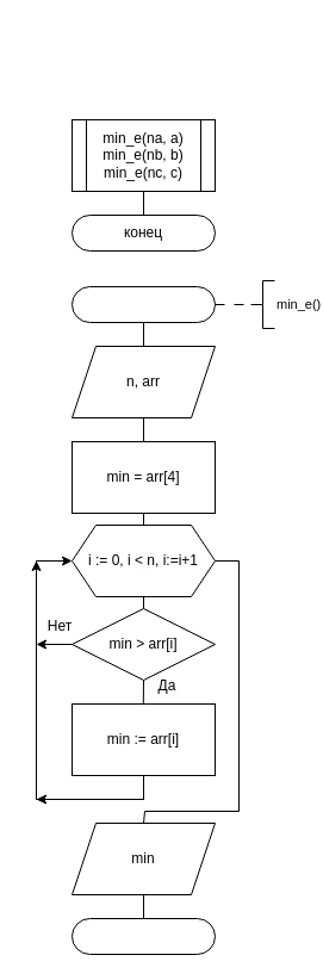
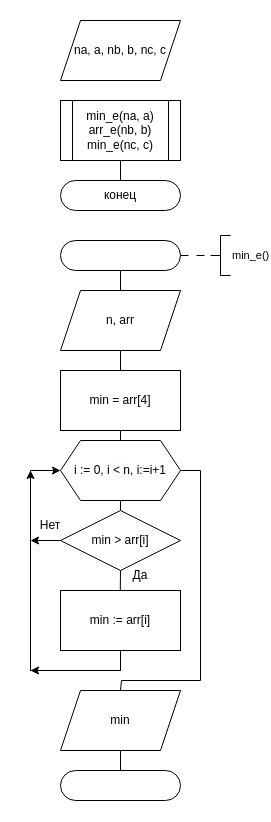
  <mxCell id="0" />
  <mxCell id="1" parent="0" />
+ <mxCell id="2" value="na, a, nb, b, nc, c" style="shape=parallelogram;perimeter=parallelogramPerimeter;whiteSpace=wrap;html=1;fixedSize=1;" vertex="1" parent="1"><mxGeometry x="60" y="20" width="120" height="60" as="geometry" /></mxCell>
  <mxCell id="3" style="edgeStyle=orthogonalEdgeStyle;shape=connector;rounded=0;orthogonalLoop=1;jettySize=auto;html=1;exitX=0.5;exitY=1;exitDx=0;exitDy=0;entryX=0.5;entryY=0;entryDx=0;entryDy=0;strokeColor=default;align=center;verticalAlign=middle;fontFamily=Helvetica;fontSize=11;fontColor=default;labelBackgroundColor=default;startFill=0;endArrow=none;" edge="1" parent="1" source="4" target="5"><mxGeometry relative="1" as="geometry" /></mxCell>
- <mxCell id="4" value="min_e(na, a)&lt;div&gt;min_e(nb, b)&lt;br&gt;&lt;/div&gt;&lt;div&gt;min_e(nc, c)&lt;br&gt;&lt;/div&gt;" style="shape=process;whiteSpace=wrap;html=1;backgroundOutline=1;" vertex="1" parent="1"><mxGeometry x="60" y="100" width="120" height="60" as="geometry" /></mxCell>
+ <mxCell id="4" value="min_e(na, a)&lt;div&gt;arr_e(nb, b)&lt;br&gt;&lt;/div&gt;&lt;div&gt;min_e(nc, c)&lt;br&gt;&lt;/div&gt;" style="shape=process;whiteSpace=wrap;html=1;backgroundOutline=1;" vertex="1" parent="1"><mxGeometry x="60" y="100" width="120" height="60" as="geometry" /></mxCell>
  <mxCell id="5" value="конец" style="rounded=1;whiteSpace=wrap;html=1;arcSize=50;" vertex="1" parent="1"><mxGeometry x="60" y="180" width="120" height="30" as="geometry" /></mxCell>
  <mxCell id="6" style="edgeStyle=orthogonalEdgeStyle;shape=connector;rounded=0;orthogonalLoop=1;jettySize=auto;html=1;exitX=0.5;exitY=1;exitDx=0;exitDy=0;strokeColor=default;align=center;verticalAlign=middle;fontFamily=Helvetica;fontSize=11;fontColor=default;labelBackgroundColor=default;startFill=0;endArrow=none;" edge="1" parent="1" source="7" target="11"><mxGeometry relative="1" as="geometry" /></mxCell>
  <mxCell id="7" value="" style="rounded=1;whiteSpace=wrap;html=1;arcSize=50;" vertex="1" parent="1"><mxGeometry x="60" y="240" width="120" height="30" as="geometry" /></mxCell>
  <mxCell id="8" value="min_e()" style="strokeWidth=1;html=1;shape=mxgraph.flowchart.annotation_2;align=left;labelPosition=right;pointerEvents=1;fontFamily=Helvetica;fontSize=11;fontColor=default;labelBackgroundColor=default;" vertex="1" parent="1"><mxGeometry x="210" y="235" width="20" height="40" as="geometry" /></mxCell>
  <mxCell id="9" style="edgeStyle=orthogonalEdgeStyle;shape=connector;rounded=0;orthogonalLoop=1;jettySize=auto;html=1;exitX=1;exitY=0.5;exitDx=0;exitDy=0;entryX=0;entryY=0.5;entryDx=0;entryDy=0;entryPerimeter=0;strokeColor=default;align=center;verticalAlign=middle;fontFamily=Helvetica;fontSize=11;fontColor=default;labelBackgroundColor=default;startFill=0;endArrow=none;dashed=1;dashPattern=8 8;" edge="1" parent="1" source="7" target="8"><mxGeometry relative="1" as="geometry" /></mxCell>
  <mxCell id="10" style="edgeStyle=orthogonalEdgeStyle;shape=connector;rounded=0;orthogonalLoop=1;jettySize=auto;html=1;exitX=0.5;exitY=1;exitDx=0;exitDy=0;entryX=0.5;entryY=0;entryDx=0;entryDy=0;strokeColor=default;align=center;verticalAlign=middle;fontFamily=Helvetica;fontSize=11;fontColor=default;labelBackgroundColor=default;startFill=0;endArrow=none;" edge="1" parent="1" source="11"><mxGeometry relative="1" as="geometry"><mxPoint x="120" y="370" as="targetPoint" /></mxGeometry></mxCell>
  <mxCell id="11" value="n, arr" style="shape=parallelogram;perimeter=parallelogramPerimeter;whiteSpace=wrap;html=1;fixedSize=1;" vertex="1" parent="1"><mxGeometry x="60" y="290" width="120" height="60" as="geometry" /></mxCell>
  <mxCell id="12" value="Да" style="text;html=1;align=center;verticalAlign=middle;whiteSpace=wrap;rounded=0;" vertex="1" parent="1"><mxGeometry x="110" y="560" width="60" height="30" as="geometry" /></mxCell>
  <mxCell id="13" value="" style="endArrow=classic;html=1;rounded=0;strokeColor=default;align=center;verticalAlign=middle;fontFamily=Helvetica;fontSize=11;fontColor=default;labelBackgroundColor=default;edgeStyle=orthogonalEdgeStyle;" edge="1" parent="1"><mxGeometry width="50" height="50" relative="1" as="geometry"><mxPoint x="30" y="670" as="sourcePoint" /><mxPoint x="30" y="470" as="targetPoint" /></mxGeometry></mxCell>
  <mxCell id="14" value="Нет" style="text;html=1;align=center;verticalAlign=middle;whiteSpace=wrap;rounded=0;" vertex="1" parent="1"><mxGeometry x="20" y="510" width="60" height="30" as="geometry" /></mxCell>
  <mxCell id="15" style="edgeStyle=orthogonalEdgeStyle;shape=connector;rounded=0;orthogonalLoop=1;jettySize=auto;html=1;exitX=0.5;exitY=1;exitDx=0;exitDy=0;strokeColor=default;align=center;verticalAlign=middle;fontFamily=Helvetica;fontSize=11;fontColor=default;labelBackgroundColor=default;startFill=0;endArrow=classic;endFill=1;" edge="1" parent="1"><mxGeometry relative="1" as="geometry"><mxPoint x="30" y="670" as="targetPoint" /><Array as="points"><mxPoint x="120" y="670" /></Array><mxPoint x="120" y="650" as="sourcePoint" /></mxGeometry></mxCell>
  <mxCell id="16" style="edgeStyle=orthogonalEdgeStyle;shape=connector;rounded=0;orthogonalLoop=1;jettySize=auto;html=1;exitX=0.5;exitY=0;exitDx=0;exitDy=0;exitPerimeter=0;entryX=0.5;entryY=1;entryDx=0;entryDy=0;strokeColor=default;align=center;verticalAlign=middle;fontFamily=Helvetica;fontSize=11;fontColor=default;labelBackgroundColor=default;startFill=0;endArrow=none;" edge="1" parent="1" source="19"><mxGeometry relative="1" as="geometry"><mxPoint x="120" y="500" as="targetPoint" /></mxGeometry></mxCell>
  <mxCell id="17" style="edgeStyle=orthogonalEdgeStyle;shape=connector;rounded=0;orthogonalLoop=1;jettySize=auto;html=1;exitX=0.5;exitY=1;exitDx=0;exitDy=0;exitPerimeter=0;strokeColor=default;align=center;verticalAlign=middle;fontFamily=Helvetica;fontSize=11;fontColor=default;labelBackgroundColor=default;startFill=0;endArrow=none;" edge="1" parent="1" source="19"><mxGeometry relative="1" as="geometry"><mxPoint x="119.793" y="590" as="targetPoint" /></mxGeometry></mxCell>
  <mxCell id="18" style="edgeStyle=orthogonalEdgeStyle;shape=connector;rounded=0;orthogonalLoop=1;jettySize=auto;html=1;exitX=0;exitY=0.5;exitDx=0;exitDy=0;exitPerimeter=0;strokeColor=default;align=center;verticalAlign=middle;fontFamily=Helvetica;fontSize=11;fontColor=default;labelBackgroundColor=default;startFill=0;endArrow=classic;endFill=1;" edge="1" parent="1" source="19"><mxGeometry relative="1" as="geometry"><mxPoint x="30" y="539.759" as="targetPoint" /></mxGeometry></mxCell>
  <mxCell id="19" value="min &amp;gt; arr[i]" style="strokeWidth=1;html=1;shape=mxgraph.flowchart.decision;whiteSpace=wrap;spacing=2;fontSize=12;" vertex="1" parent="1"><mxGeometry x="60" y="510" width="120" height="60" as="geometry" /></mxCell>
  <mxCell id="20" style="edgeStyle=orthogonalEdgeStyle;shape=connector;rounded=0;orthogonalLoop=1;jettySize=auto;html=1;exitX=0.5;exitY=1;exitDx=0;exitDy=0;entryX=0;entryY=0.5;entryDx=0;entryDy=0;strokeColor=default;align=center;verticalAlign=middle;fontFamily=Helvetica;fontSize=11;fontColor=default;labelBackgroundColor=default;startFill=0;endArrow=classic;endFill=1;" edge="1" parent="1" source="21"><mxGeometry relative="1" as="geometry"><Array as="points"><mxPoint x="120" y="670" /><mxPoint x="30" y="670" /><mxPoint x="30" y="470" /></Array><mxPoint x="60" y="470" as="targetPoint" /></mxGeometry></mxCell>
  <mxCell id="21" value="&lt;div&gt;min := arr[i]&lt;/div&gt;" style="rounded=0;whiteSpace=wrap;html=1;fontSize=12;" vertex="1" parent="1"><mxGeometry x="60" y="590" width="120" height="60" as="geometry" /></mxCell>
  <mxCell id="22" style="edgeStyle=orthogonalEdgeStyle;shape=connector;rounded=0;orthogonalLoop=1;jettySize=auto;html=1;exitX=1;exitY=0.5;exitDx=0;exitDy=0;strokeColor=default;align=center;verticalAlign=middle;fontFamily=Helvetica;fontSize=11;fontColor=default;labelBackgroundColor=default;startFill=0;endArrow=none;" edge="1" parent="1" source="23"><mxGeometry relative="1" as="geometry"><mxPoint x="120" y="690" as="targetPoint" /><Array as="points"><mxPoint x="200" y="470" /><mxPoint x="200" y="680" /><mxPoint x="121" y="680" /><mxPoint x="121" y="690" /></Array></mxGeometry></mxCell>
  <mxCell id="23" value="&lt;font&gt;&lt;font face=&quot;Helvetica&quot; style=&quot;background-color: light-dark(rgb(255, 255, 255), rgb(18, 18, 18));&quot;&gt;i := 0, i &lt;/font&gt;&lt;font face=&quot;Helvetica&quot; style=&quot;background-color: rgb(251, 251, 251);&quot;&gt;&amp;lt; n&lt;/font&gt;&lt;font face=&quot;Helvetica&quot; style=&quot;background-color: light-dark(rgb(255, 255, 255), rgb(18, 18, 18));&quot;&gt;, i:=i+1&lt;/font&gt;&lt;/font&gt;" style="shape=hexagon;perimeter=hexagonPerimeter2;whiteSpace=wrap;html=1;fixedSize=1;" vertex="1" parent="1"><mxGeometry x="60" y="440" width="120" height="60" as="geometry" /></mxCell>
  <mxCell id="24" style="edgeStyle=orthogonalEdgeStyle;shape=connector;rounded=0;orthogonalLoop=1;jettySize=auto;html=1;exitX=0.5;exitY=1;exitDx=0;exitDy=0;entryX=0.5;entryY=0;entryDx=0;entryDy=0;strokeColor=default;align=center;verticalAlign=middle;fontFamily=Helvetica;fontSize=11;fontColor=default;labelBackgroundColor=default;startFill=0;endArrow=none;" edge="1" parent="1" source="25" target="23"><mxGeometry relative="1" as="geometry" /></mxCell>
  <mxCell id="25" value="min = arr[4]" style="rounded=0;whiteSpace=wrap;html=1;fontSize=12;" vertex="1" parent="1"><mxGeometry x="60" y="370" width="120" height="60" as="geometry" /></mxCell>
  <mxCell id="26" style="edgeStyle=orthogonalEdgeStyle;shape=connector;rounded=0;orthogonalLoop=1;jettySize=auto;html=1;exitX=0.5;exitY=1;exitDx=0;exitDy=0;entryX=0.5;entryY=0;entryDx=0;entryDy=0;strokeColor=default;align=center;verticalAlign=middle;fontFamily=Helvetica;fontSize=11;fontColor=default;labelBackgroundColor=default;startFill=0;endArrow=none;" edge="1" parent="1" source="27" target="28"><mxGeometry relative="1" as="geometry" /></mxCell>
  <mxCell id="27" value="min" style="shape=parallelogram;perimeter=parallelogramPerimeter;whiteSpace=wrap;html=1;fixedSize=1;" vertex="1" parent="1"><mxGeometry x="60" y="690" width="120" height="60" as="geometry" /></mxCell>
  <mxCell id="28" value="" style="rounded=1;whiteSpace=wrap;html=1;arcSize=50;" vertex="1" parent="1"><mxGeometry x="60" y="770" width="120" height="30" as="geometry" /></mxCell>
